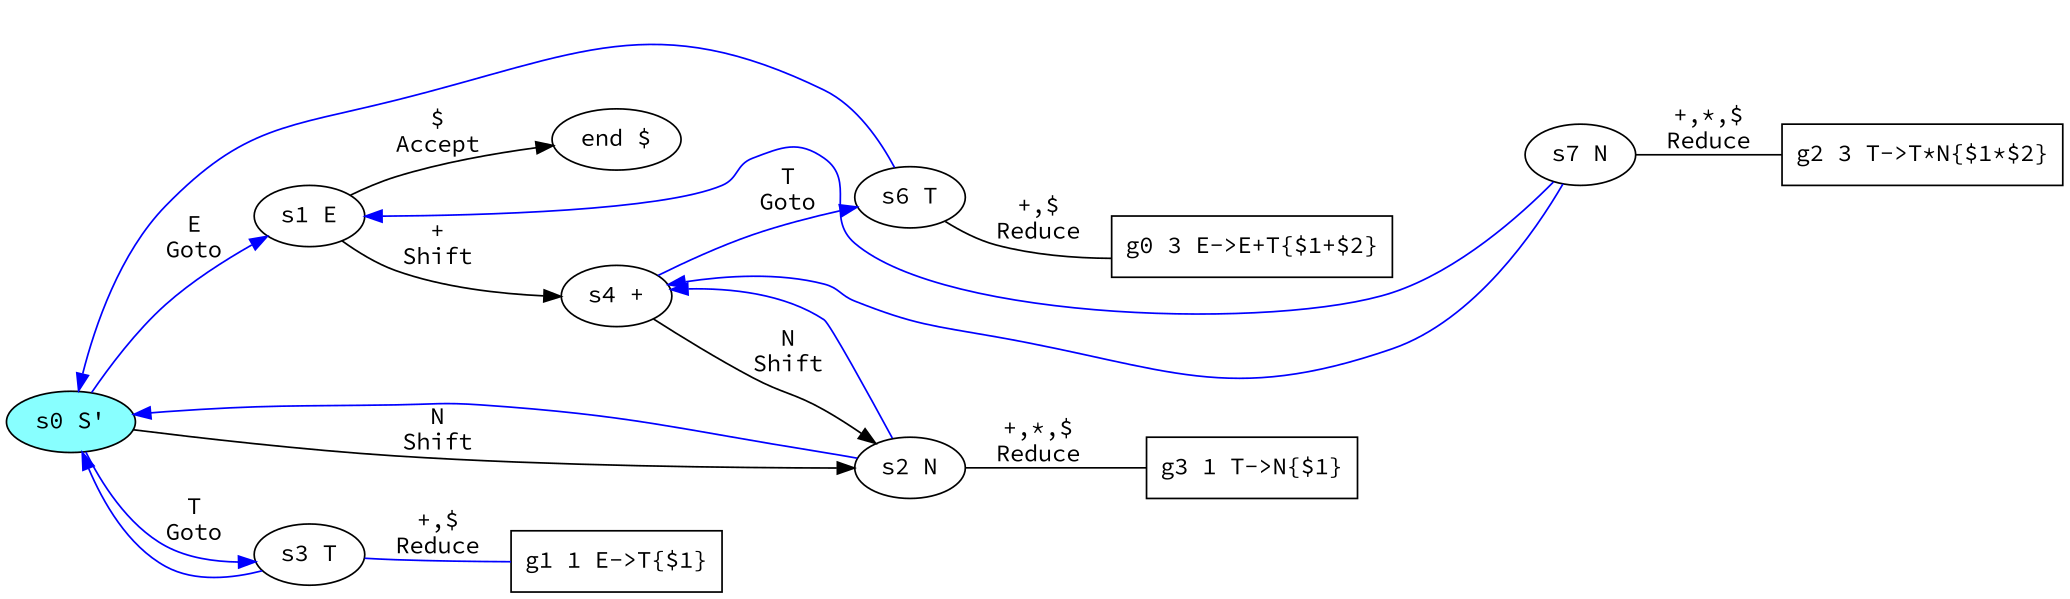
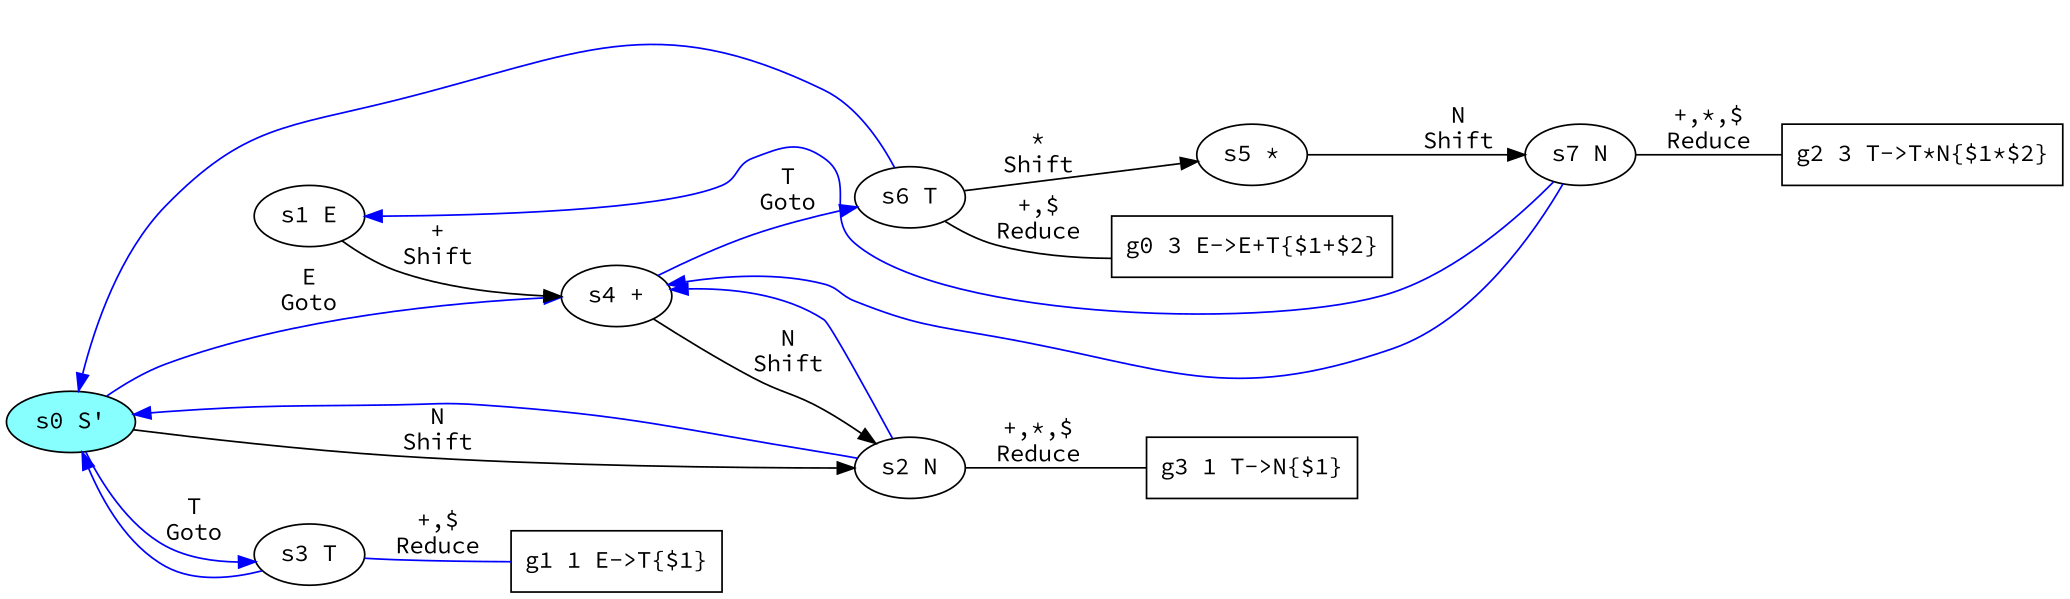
  digraph {
    fontname="Source Code Pro"
    rankdir=LR
    node [fontname="Source Code Pro"]
    edge [color=blue fontname="Source Code Pro"]
    n1 [label="g0 3 E->E+T{$1+$2}" shape=box]
    n2 [label="g1 1 E->T{$1}" shape=box]
    n3 [label="g2 3 T->T*N{$1*$2}" shape=box]
    n4 [label="g3 1 T->N{$1}" shape=box]
    n5 [fillcolor="#88ffff" label="s0 S'" style=filled]
    n6 [label="s1 E"]
    n7 [label="s2 N"]
    n8 [label="s3 T"]
    n9 [label="s6 T"]
    n10 [label="s7 N"]
    n11 [label="s4 +"]
-   n12 [label="end $"]
-   n5 -> n6 [label="E\nGoto"]
+   n13 [label="s5 *"]
+   n5 -> n11 [label="E\nGoto"]
    n5 -> n7 [label="N\nShift" color=""]
    n5 -> n7 [dir=back weight=0.1]
    n5 -> n8 [label="T\nGoto"]
    n5 -> n8 [dir=back weight=0.1]
    n5 -> n9 [dir=back weight=0.1]
    n6 -> n10 [dir=back weight=0.1]
    n6 -> n11 [label="+\nShift" color=""]
-   n6 -> n12 [label="$\nAccept" color=""]
    n7 -> n4 [dir=none label="+,*,$\nReduce" color=""]
    n8 -> n2 [dir=none label="+,$\nReduce"]
    n9 -> n1 [dir=none label="+,$\nReduce" color=""]
+   n9 -> n13 [label="*\nShift" color=""]
    n10 -> n3 [dir=none label="+,*,$\nReduce" color=""]
    n11 -> n7 [dir=back weight=0.1]
    n11 -> n7 [label="N\nShift" color=""]
    n11 -> n9 [label="T\nGoto"]
    n11 -> n10 [dir=back weight=0.1]
+   n13 -> n10 [label="N\nShift" color=""]
  }
